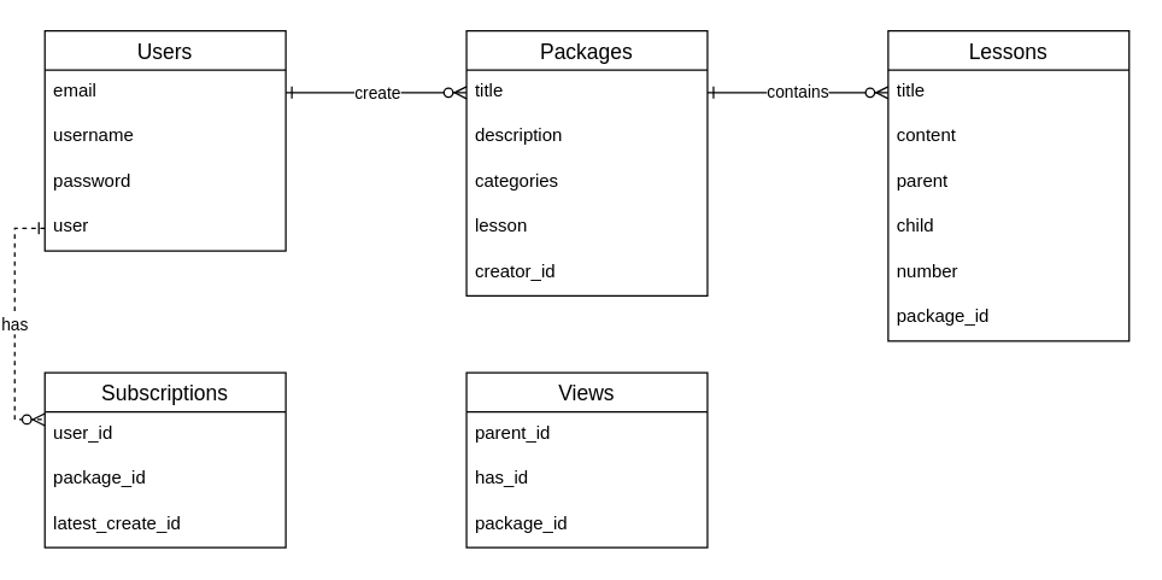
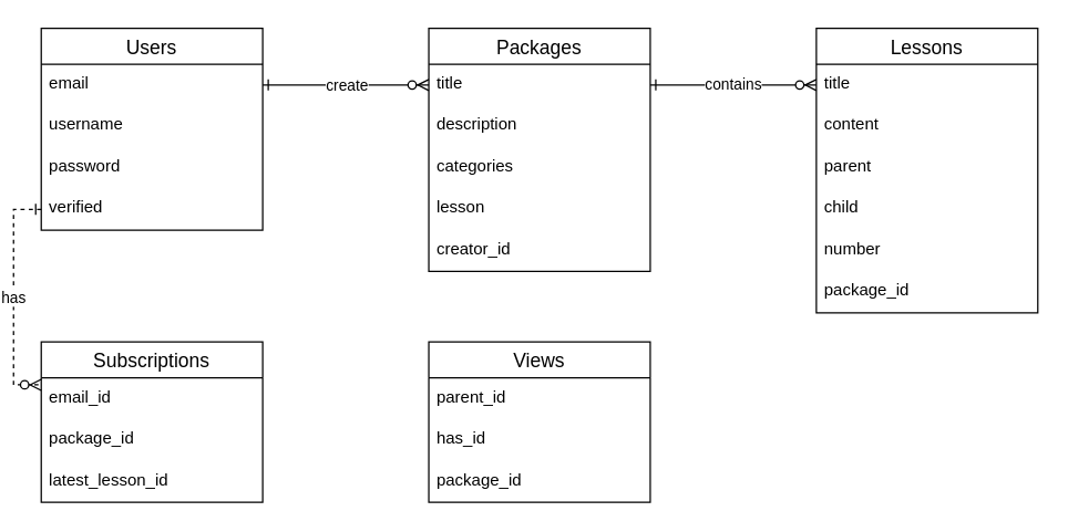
  <mxCell id="0" />
  <mxCell id="1" parent="0" />
  <mxCell id="2" value="Users" style="swimlane;fontStyle=0;childLayout=stackLayout;horizontal=1;startSize=26;horizontalStack=0;resizeParent=1;resizeParentMax=0;resizeLast=0;collapsible=1;marginBottom=0;align=center;fontSize=14;" vertex="1" parent="1"><mxGeometry x="20" y="20" width="160" height="146" as="geometry" /></mxCell>
  <mxCell id="3" value="email" style="text;strokeColor=none;fillColor=none;spacingLeft=4;spacingRight=4;overflow=hidden;rotatable=0;points=[[0,0.5],[1,0.5]];portConstraint=eastwest;fontSize=12;" vertex="1" parent="2"><mxGeometry y="26" width="160" height="30" as="geometry" /></mxCell>
  <mxCell id="4" value="username" style="text;strokeColor=none;fillColor=none;spacingLeft=4;spacingRight=4;overflow=hidden;rotatable=0;points=[[0,0.5],[1,0.5]];portConstraint=eastwest;fontSize=12;" vertex="1" parent="2"><mxGeometry y="56" width="160" height="30" as="geometry" /></mxCell>
  <mxCell id="5" value="password" style="text;strokeColor=none;fillColor=none;spacingLeft=4;spacingRight=4;overflow=hidden;rotatable=0;points=[[0,0.5],[1,0.5]];portConstraint=eastwest;fontSize=12;" vertex="1" parent="2"><mxGeometry y="86" width="160" height="30" as="geometry" /></mxCell>
- <mxCell id="6" value="user" style="text;strokeColor=none;fillColor=none;spacingLeft=4;spacingRight=4;overflow=hidden;rotatable=0;points=[[0,0.5],[1,0.5]];portConstraint=eastwest;fontSize=12;" vertex="1" parent="2"><mxGeometry y="116" width="160" height="30" as="geometry" /></mxCell>
+ <mxCell id="6" value="verified" style="text;strokeColor=none;fillColor=none;spacingLeft=4;spacingRight=4;overflow=hidden;rotatable=0;points=[[0,0.5],[1,0.5]];portConstraint=eastwest;fontSize=12;" vertex="1" parent="2"><mxGeometry y="116" width="160" height="30" as="geometry" /></mxCell>
  <mxCell id="7" value="Subscriptions" style="swimlane;fontStyle=0;childLayout=stackLayout;horizontal=1;startSize=26;horizontalStack=0;resizeParent=1;resizeParentMax=0;resizeLast=0;collapsible=1;marginBottom=0;align=center;fontSize=14;" vertex="1" parent="1"><mxGeometry x="20" y="247" width="160" height="116" as="geometry" /></mxCell>
- <mxCell id="8" value="user_id" style="text;strokeColor=none;fillColor=none;spacingLeft=4;spacingRight=4;overflow=hidden;rotatable=0;points=[[0,0.5],[1,0.5]];portConstraint=eastwest;fontSize=12;" vertex="1" parent="7"><mxGeometry y="26" width="160" height="30" as="geometry" /></mxCell>
+ <mxCell id="8" value="email_id" style="text;strokeColor=none;fillColor=none;spacingLeft=4;spacingRight=4;overflow=hidden;rotatable=0;points=[[0,0.5],[1,0.5]];portConstraint=eastwest;fontSize=12;" vertex="1" parent="7"><mxGeometry y="26" width="160" height="30" as="geometry" /></mxCell>
  <mxCell id="9" value="package_id" style="text;strokeColor=none;fillColor=none;spacingLeft=4;spacingRight=4;overflow=hidden;rotatable=0;points=[[0,0.5],[1,0.5]];portConstraint=eastwest;fontSize=12;" vertex="1" parent="7"><mxGeometry y="56" width="160" height="30" as="geometry" /></mxCell>
- <mxCell id="10" value="latest_create_id" style="text;strokeColor=none;fillColor=none;spacingLeft=4;spacingRight=4;overflow=hidden;rotatable=0;points=[[0,0.5],[1,0.5]];portConstraint=eastwest;fontSize=12;" vertex="1" parent="7"><mxGeometry y="86" width="160" height="30" as="geometry" /></mxCell>
+ <mxCell id="10" value="latest_lesson_id" style="text;strokeColor=none;fillColor=none;spacingLeft=4;spacingRight=4;overflow=hidden;rotatable=0;points=[[0,0.5],[1,0.5]];portConstraint=eastwest;fontSize=12;" vertex="1" parent="7"><mxGeometry y="86" width="160" height="30" as="geometry" /></mxCell>
  <mxCell id="11" value="Packages" style="swimlane;fontStyle=0;childLayout=stackLayout;horizontal=1;startSize=26;horizontalStack=0;resizeParent=1;resizeParentMax=0;resizeLast=0;collapsible=1;marginBottom=0;align=center;fontSize=14;" vertex="1" parent="1"><mxGeometry x="300" y="20" width="160" height="176" as="geometry" /></mxCell>
  <mxCell id="12" value="title" style="text;strokeColor=none;fillColor=none;spacingLeft=4;spacingRight=4;overflow=hidden;rotatable=0;points=[[0,0.5],[1,0.5]];portConstraint=eastwest;fontSize=12;" vertex="1" parent="11"><mxGeometry y="26" width="160" height="30" as="geometry" /></mxCell>
  <mxCell id="13" value="description" style="text;strokeColor=none;fillColor=none;spacingLeft=4;spacingRight=4;overflow=hidden;rotatable=0;points=[[0,0.5],[1,0.5]];portConstraint=eastwest;fontSize=12;" vertex="1" parent="11"><mxGeometry y="56" width="160" height="30" as="geometry" /></mxCell>
  <mxCell id="14" value="categories" style="text;strokeColor=none;fillColor=none;spacingLeft=4;spacingRight=4;overflow=hidden;rotatable=0;points=[[0,0.5],[1,0.5]];portConstraint=eastwest;fontSize=12;" vertex="1" parent="11"><mxGeometry y="86" width="160" height="30" as="geometry" /></mxCell>
  <mxCell id="15" value="lesson" style="text;strokeColor=none;fillColor=none;spacingLeft=4;spacingRight=4;overflow=hidden;rotatable=0;points=[[0,0.5],[1,0.5]];portConstraint=eastwest;fontSize=12;" vertex="1" parent="11"><mxGeometry y="116" width="160" height="30" as="geometry" /></mxCell>
  <mxCell id="16" value="creator_id" style="text;strokeColor=none;fillColor=none;spacingLeft=4;spacingRight=4;overflow=hidden;rotatable=0;points=[[0,0.5],[1,0.5]];portConstraint=eastwest;fontSize=12;" vertex="1" parent="11"><mxGeometry y="146" width="160" height="30" as="geometry" /></mxCell>
  <mxCell id="17" value="Lessons" style="swimlane;fontStyle=0;childLayout=stackLayout;horizontal=1;startSize=26;horizontalStack=0;resizeParent=1;resizeParentMax=0;resizeLast=0;collapsible=1;marginBottom=0;align=center;fontSize=14;" vertex="1" parent="1"><mxGeometry x="580" y="20" width="160" height="206" as="geometry" /></mxCell>
  <mxCell id="18" value="title" style="text;strokeColor=none;fillColor=none;spacingLeft=4;spacingRight=4;overflow=hidden;rotatable=0;points=[[0,0.5],[1,0.5]];portConstraint=eastwest;fontSize=12;" vertex="1" parent="17"><mxGeometry y="26" width="160" height="30" as="geometry" /></mxCell>
  <mxCell id="19" value="content" style="text;strokeColor=none;fillColor=none;spacingLeft=4;spacingRight=4;overflow=hidden;rotatable=0;points=[[0,0.5],[1,0.5]];portConstraint=eastwest;fontSize=12;" vertex="1" parent="17"><mxGeometry y="56" width="160" height="30" as="geometry" /></mxCell>
  <mxCell id="20" value="parent" style="text;strokeColor=none;fillColor=none;spacingLeft=4;spacingRight=4;overflow=hidden;rotatable=0;points=[[0,0.5],[1,0.5]];portConstraint=eastwest;fontSize=12;" vertex="1" parent="17"><mxGeometry y="86" width="160" height="30" as="geometry" /></mxCell>
  <mxCell id="21" value="child" style="text;strokeColor=none;fillColor=none;spacingLeft=4;spacingRight=4;overflow=hidden;rotatable=0;points=[[0,0.5],[1,0.5]];portConstraint=eastwest;fontSize=12;" vertex="1" parent="17"><mxGeometry y="116" width="160" height="30" as="geometry" /></mxCell>
  <mxCell id="22" value="number" style="text;strokeColor=none;fillColor=none;spacingLeft=4;spacingRight=4;overflow=hidden;rotatable=0;points=[[0,0.5],[1,0.5]];portConstraint=eastwest;fontSize=12;" vertex="1" parent="17"><mxGeometry y="146" width="160" height="30" as="geometry" /></mxCell>
  <mxCell id="23" value="package_id" style="text;strokeColor=none;fillColor=none;spacingLeft=4;spacingRight=4;overflow=hidden;rotatable=0;points=[[0,0.5],[1,0.5]];portConstraint=eastwest;fontSize=12;" vertex="1" parent="17"><mxGeometry y="176" width="160" height="30" as="geometry" /></mxCell>
  <mxCell id="24" style="edgeStyle=orthogonalEdgeStyle;rounded=0;orthogonalLoop=1;jettySize=auto;html=1;exitX=1;exitY=0.5;exitDx=0;exitDy=0;entryX=0;entryY=0.5;entryDx=0;entryDy=0;endArrow=ERzeroToMany;endFill=1;startArrow=ERone;startFill=0;" edge="1" parent="1" source="3" target="12"><mxGeometry relative="1" as="geometry" /></mxCell>
  <mxCell id="25" value="create" style="edgeLabel;html=1;align=center;verticalAlign=middle;resizable=0;points=[];" vertex="1" connectable="0" parent="24"><mxGeometry x="0.283" y="4" relative="1" as="geometry"><mxPoint x="-17" y="4" as="offset" /></mxGeometry></mxCell>
  <mxCell id="26" value="contains" style="edgeStyle=orthogonalEdgeStyle;rounded=0;orthogonalLoop=1;jettySize=auto;html=1;entryX=0;entryY=0.5;entryDx=0;entryDy=0;startArrow=ERone;startFill=0;endArrow=ERzeroToMany;endFill=1;" edge="1" parent="1" source="12" target="18"><mxGeometry relative="1" as="geometry" /></mxCell>
  <mxCell id="27" value="has" style="edgeStyle=orthogonalEdgeStyle;rounded=0;orthogonalLoop=1;jettySize=auto;html=1;entryX=0;entryY=0.167;entryDx=0;entryDy=0;startArrow=ERone;startFill=0;endArrow=ERzeroToMany;endFill=1;entryPerimeter=0;dashed=1;" edge="1" parent="1" source="6" target="8"><mxGeometry relative="1" as="geometry" /></mxCell>
  <mxCell id="28" value="Views" style="swimlane;fontStyle=0;childLayout=stackLayout;horizontal=1;startSize=26;horizontalStack=0;resizeParent=1;resizeParentMax=0;resizeLast=0;collapsible=1;marginBottom=0;align=center;fontSize=14;" vertex="1" parent="1"><mxGeometry x="300" y="247" width="160" height="116" as="geometry" /></mxCell>
  <mxCell id="29" value="parent_id" style="text;strokeColor=none;fillColor=none;spacingLeft=4;spacingRight=4;overflow=hidden;rotatable=0;points=[[0,0.5],[1,0.5]];portConstraint=eastwest;fontSize=12;" vertex="1" parent="28"><mxGeometry y="26" width="160" height="30" as="geometry" /></mxCell>
  <mxCell id="30" value="has_id" style="text;strokeColor=none;fillColor=none;spacingLeft=4;spacingRight=4;overflow=hidden;rotatable=0;points=[[0,0.5],[1,0.5]];portConstraint=eastwest;fontSize=12;" vertex="1" parent="28"><mxGeometry y="56" width="160" height="30" as="geometry" /></mxCell>
  <mxCell id="31" value="package_id" style="text;strokeColor=none;fillColor=none;spacingLeft=4;spacingRight=4;overflow=hidden;rotatable=0;points=[[0,0.5],[1,0.5]];portConstraint=eastwest;fontSize=12;" vertex="1" parent="28"><mxGeometry y="86" width="160" height="30" as="geometry" /></mxCell>
